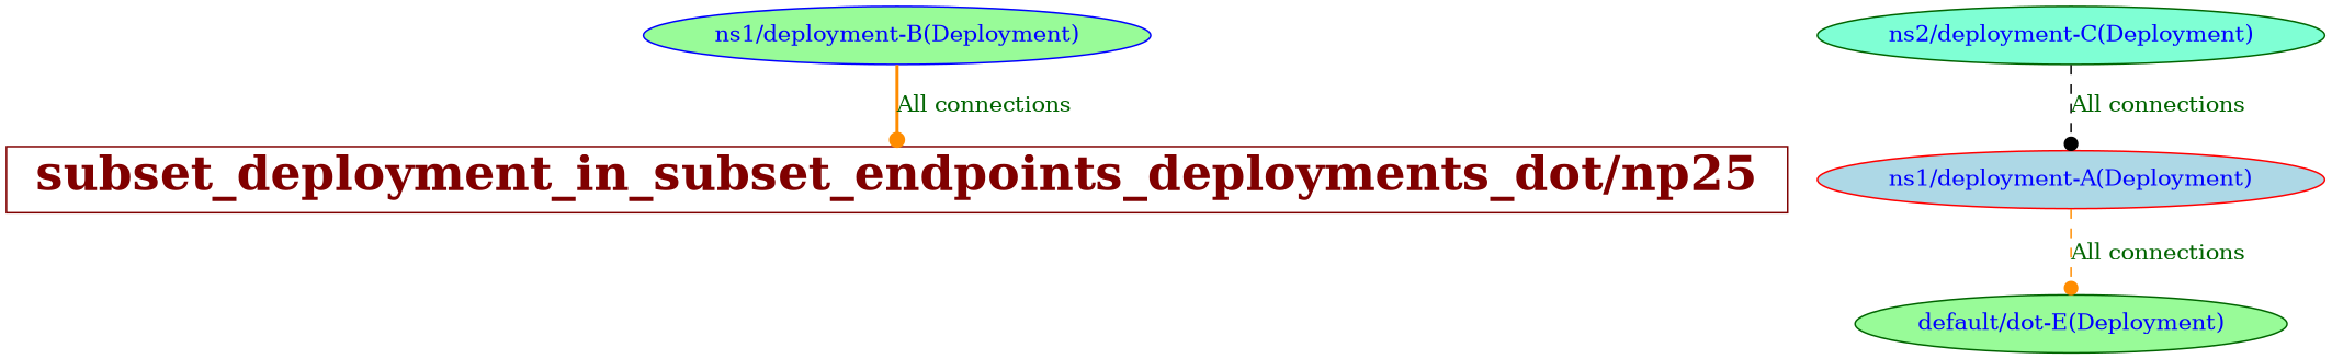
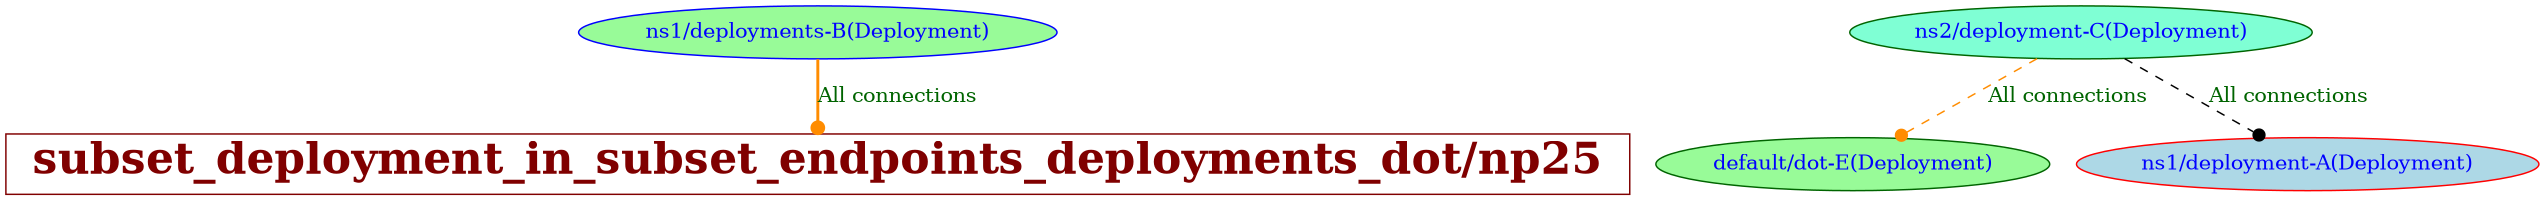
  digraph {
    node [color=darkgreen fontcolor=blue fillcolor=palegreen style=filled]
    edge [arrowhead=dot color=darkorange fontcolor=darkgreen style=dashed]
    n1 [color=webmaroon fontcolor=webmaroon fontsize=30 label=< <B>subset_deployment_in_subset_endpoints_deployments_dot/np25</B> > shape=box fillcolor="" style=""]
    n2 [label="default/dot-E(Deployment)"]
    n3 [color=red fillcolor=lightblue label="ns1/deployment-A(Deployment)"]
-   n4 [color=blue label="ns1/deployment-B(Deployment)"]
+   n4 [color=blue label="ns1/deployments-B(Deployment)"]
    n5 [fillcolor=aquamarine label="ns2/deployment-C(Deployment)"]
-   n3 -> n2 [label="All connections"]
+   n5 -> n2 [label="All connections"]
    n4 -> n1 [label="All connections" style=bold]
    n5 -> n3 [color=black label="All connections"]
  }
